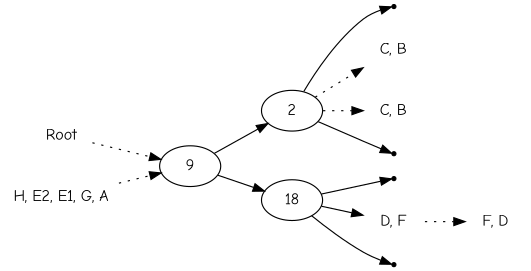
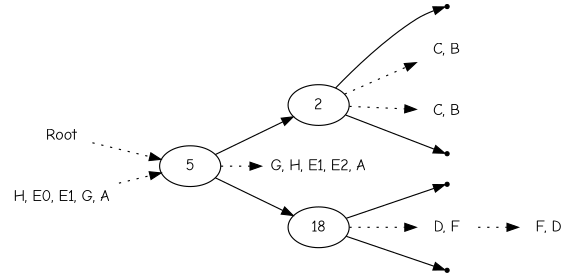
  digraph {
    fontname="Comic Neue"
    rankdir=LR
    node [fontname="Comic Neue" shape=plaintext]
    edge [fontname="Comic Neue" style=dotted]
    n1 [label=Root]
-   n2 [label=9 shape=""]
+   n2 [label=5 shape=""]
    n3 [label=2 shape=""]
+   n4 [label="G, H, E1, E2, A"]
    n5 [label=18 shape=""]
    leaf0 [shape=point]
    n7 [label="C, B"]
    n8 [label="C, B"]
    leaf1 [shape=point]
-   n10 [label="H, E2, E1, G, A"]
+   n10 [label="H, E0, E1, G, A"]
    leaf2 [shape=point]
    n12 [label="D, F"]
    leaf3 [shape=point]
    n14 [label="F, D"]
    n1 -> n2
    n2 -> n3 [style=""]
+   n2 -> n4
    n2 -> n5 [style=""]
    n3 -> leaf0 [style=""]
    n3 -> n7
    n3 -> n8
    n3 -> leaf1 [style=""]
    n5 -> leaf2 [style=""]
-   n5 -> n12 [style=solid]
+   n5 -> n12
    n5 -> leaf3 [style=""]
    n10 -> n2
    n12 -> n14
  }
